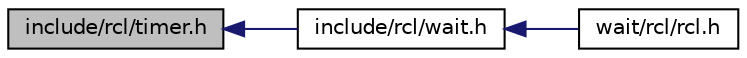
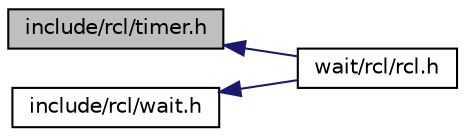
  digraph {
    rankdir=LR
    node [color=black fillcolor=white fontname=Helvetica fontsize=10 shape=record style=filled]
    edge [color=midnightblue dir=back fontname=Helvetica fontsize=10 labelfontname=Helvetica labelfontsize=10 style=solid]
    n1 [fillcolor=grey75 fontcolor=black height=0.2 label="include/rcl/timer.h" width=0.4]
    n2 [height=0.2 label="include/rcl/wait.h" width=0.4]
    n3 [height=0.2 label="wait/rcl/rcl.h" width=0.4]
-   n1 -> n2
+   n1 -> n3
    n2 -> n3
  }
